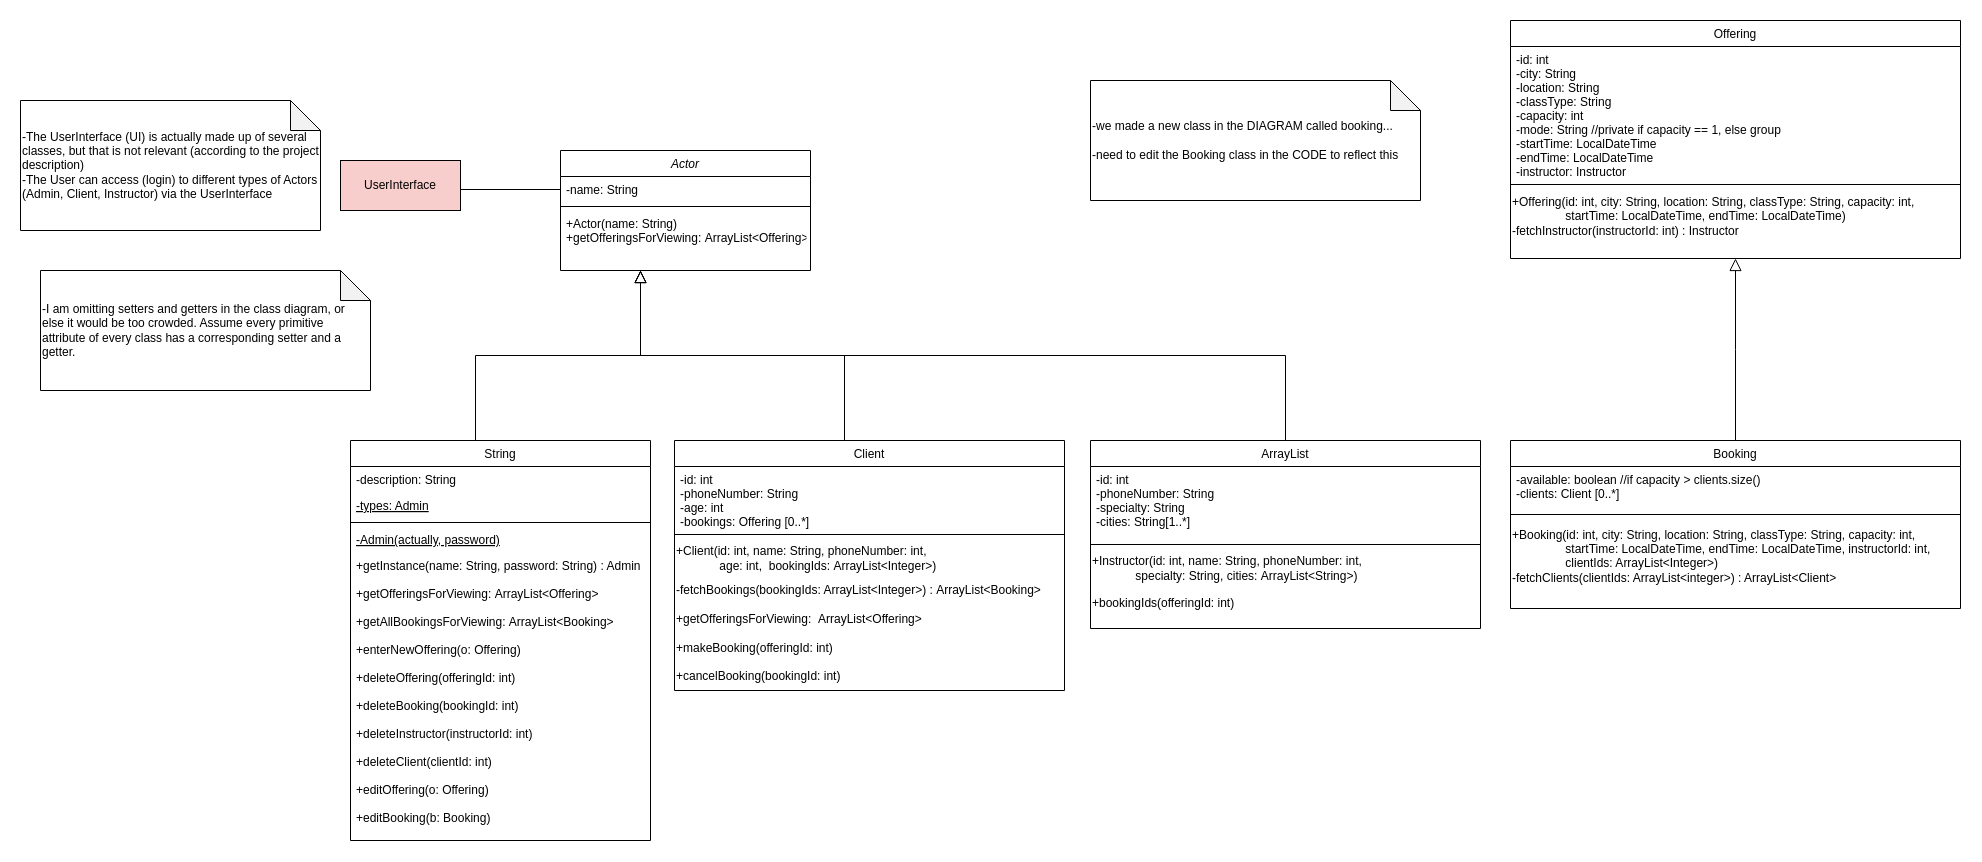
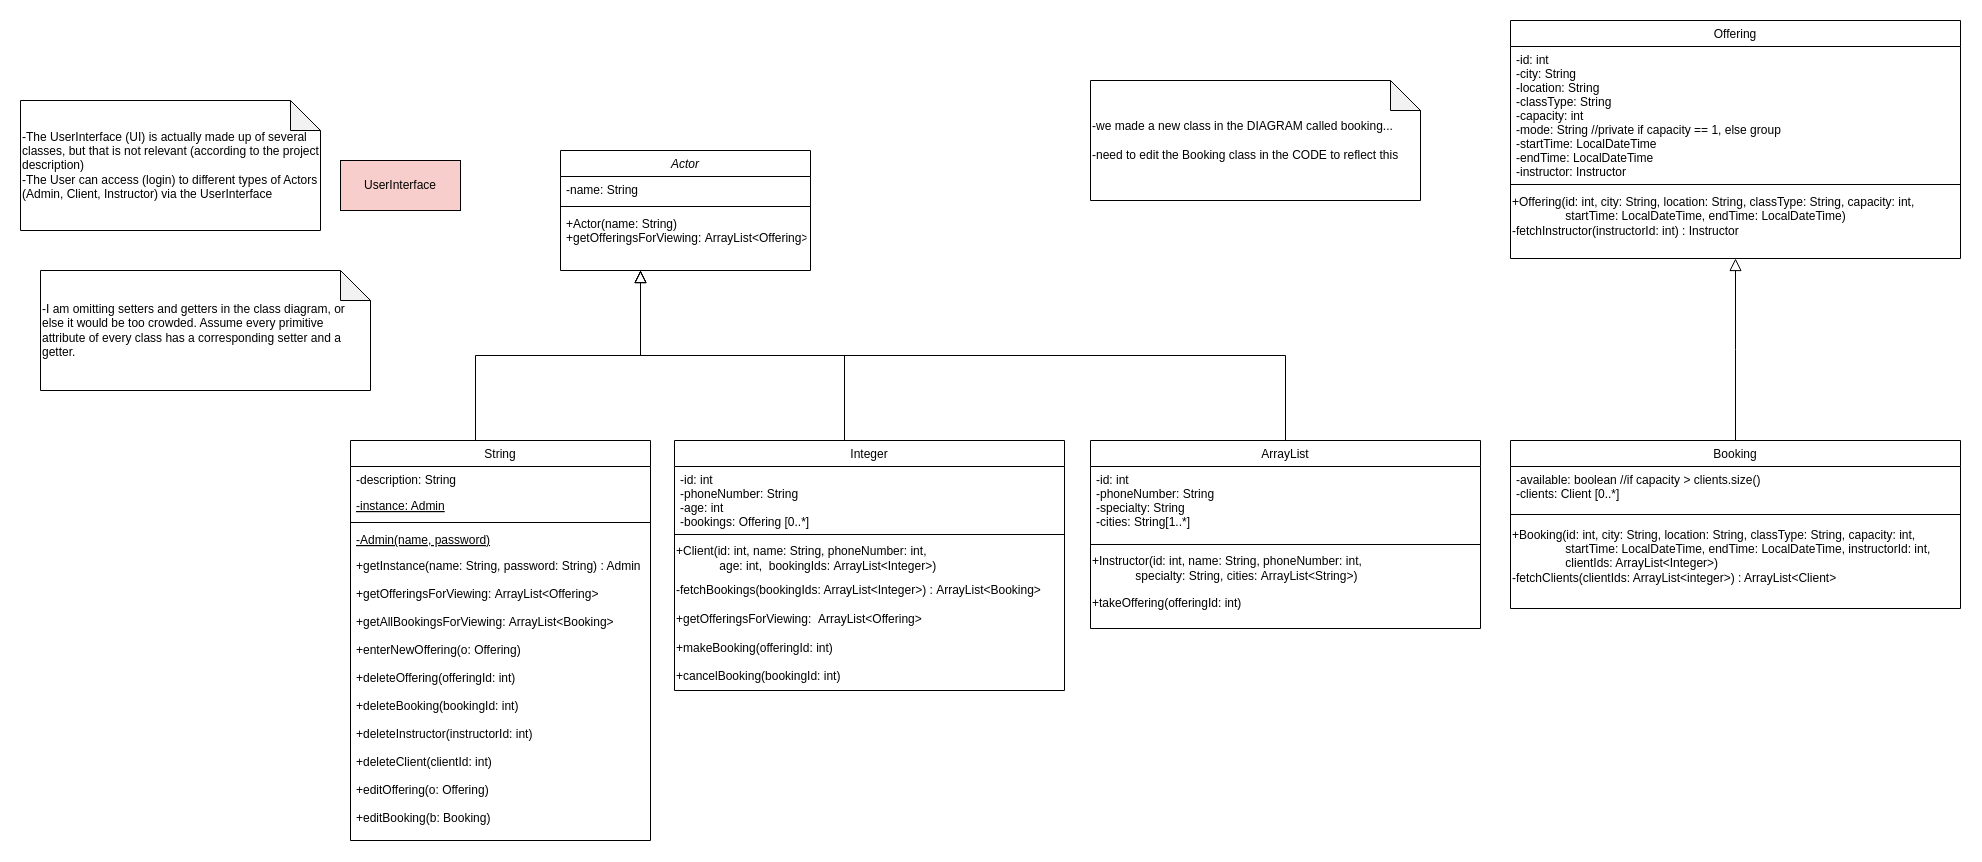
  <mxCell id="0" />
  <mxCell id="1" parent="0" />
  <mxCell id="2" value="Actor" style="swimlane;fontStyle=2;align=center;verticalAlign=top;childLayout=stackLayout;horizontal=1;startSize=26;horizontalStack=0;resizeParent=1;resizeLast=0;collapsible=1;marginBottom=0;rounded=0;shadow=0;strokeWidth=1;" parent="1" vertex="1"><mxGeometry x="560" y="150" width="250" height="120" as="geometry"><mxRectangle x="230" y="140" width="160" height="26" as="alternateBounds" /></mxGeometry></mxCell>
  <mxCell id="3" value="-name: String" style="text;align=left;verticalAlign=top;spacingLeft=4;spacingRight=4;overflow=hidden;rotatable=0;points=[[0,0.5],[1,0.5]];portConstraint=eastwest;" parent="2" vertex="1"><mxGeometry y="26" width="250" height="26" as="geometry" /></mxCell>
  <mxCell id="4" value="" style="line;html=1;strokeWidth=1;align=left;verticalAlign=middle;spacingTop=-1;spacingLeft=3;spacingRight=3;rotatable=0;labelPosition=right;points=[];portConstraint=eastwest;" parent="2" vertex="1"><mxGeometry y="52" width="250" height="8" as="geometry" /></mxCell>
  <mxCell id="5" value="+Actor(name: String)&#10;+getOfferingsForViewing: ArrayList&lt;Offering&gt;" style="text;align=left;verticalAlign=top;spacingLeft=4;spacingRight=4;overflow=hidden;rotatable=0;points=[[0,0.5],[1,0.5]];portConstraint=eastwest;fontStyle=0" parent="2" vertex="1"><mxGeometry y="60" width="250" height="60" as="geometry" /></mxCell>
  <mxCell id="6" value="String" style="swimlane;fontStyle=0;align=center;verticalAlign=top;childLayout=stackLayout;horizontal=1;startSize=26;horizontalStack=0;resizeParent=1;resizeLast=0;collapsible=1;marginBottom=0;rounded=0;shadow=0;strokeWidth=1;" parent="1" vertex="1"><mxGeometry x="350" y="440" width="300" height="400" as="geometry"><mxRectangle x="130" y="380" width="160" height="26" as="alternateBounds" /></mxGeometry></mxCell>
  <mxCell id="7" value="-description: String" style="text;align=left;verticalAlign=top;spacingLeft=4;spacingRight=4;overflow=hidden;rotatable=0;points=[[0,0.5],[1,0.5]];portConstraint=eastwest;" parent="6" vertex="1"><mxGeometry y="26" width="300" height="26" as="geometry" /></mxCell>
- <mxCell id="8" value="-types: Admin" style="text;align=left;verticalAlign=top;spacingLeft=4;spacingRight=4;overflow=hidden;rotatable=0;points=[[0,0.5],[1,0.5]];portConstraint=eastwest;rounded=0;shadow=0;html=0;fontStyle=4" parent="6" vertex="1"><mxGeometry y="52" width="300" height="26" as="geometry" /></mxCell>
+ <mxCell id="8" value="-instance: Admin" style="text;align=left;verticalAlign=top;spacingLeft=4;spacingRight=4;overflow=hidden;rotatable=0;points=[[0,0.5],[1,0.5]];portConstraint=eastwest;rounded=0;shadow=0;html=0;fontStyle=4" parent="6" vertex="1"><mxGeometry y="52" width="300" height="26" as="geometry" /></mxCell>
  <mxCell id="9" value="" style="line;html=1;strokeWidth=1;align=left;verticalAlign=middle;spacingTop=-1;spacingLeft=3;spacingRight=3;rotatable=0;labelPosition=right;points=[];portConstraint=eastwest;" parent="6" vertex="1"><mxGeometry y="78" width="300" height="8" as="geometry" /></mxCell>
- <mxCell id="10" value="-Admin(actually, password)" style="text;align=left;verticalAlign=top;spacingLeft=4;spacingRight=4;overflow=hidden;rotatable=0;points=[[0,0.5],[1,0.5]];portConstraint=eastwest;fontStyle=4" parent="6" vertex="1"><mxGeometry y="86" width="300" height="26" as="geometry" /></mxCell>
+ <mxCell id="10" value="-Admin(name, password)" style="text;align=left;verticalAlign=top;spacingLeft=4;spacingRight=4;overflow=hidden;rotatable=0;points=[[0,0.5],[1,0.5]];portConstraint=eastwest;fontStyle=4" parent="6" vertex="1"><mxGeometry y="86" width="300" height="26" as="geometry" /></mxCell>
  <mxCell id="11" value="+getInstance(name: String, password: String) : Admin&#10;&#10;+getOfferingsForViewing: ArrayList&lt;Offering&gt;&#10;&#10;+getAllBookingsForViewing: ArrayList&lt;Booking&gt;&#10;&#10;+enterNewOffering(o: Offering)&#10;&#10;+deleteOffering(offeringId: int)&#10;&#10;+deleteBooking(bookingId: int)&#10;&#10;+deleteInstructor(instructorId: int)&#10;&#10;+deleteClient(clientId: int)&#10;&#10;+editOffering(o: Offering)&#10;&#10;+editBooking(b: Booking)" style="text;align=left;verticalAlign=top;spacingLeft=4;spacingRight=4;overflow=hidden;rotatable=0;points=[[0,0.5],[1,0.5]];portConstraint=eastwest;fontStyle=0" parent="6" vertex="1"><mxGeometry y="112" width="300" height="288" as="geometry" /></mxCell>
  <mxCell id="12" value="" style="endArrow=block;endSize=10;endFill=0;shadow=0;strokeWidth=1;rounded=0;curved=0;edgeStyle=elbowEdgeStyle;elbow=vertical;" parent="1" edge="1"><mxGeometry width="160" relative="1" as="geometry"><mxPoint x="475" y="440" as="sourcePoint" /><mxPoint x="640" y="270" as="targetPoint" /></mxGeometry></mxCell>
- <mxCell id="13" value="Client" style="swimlane;fontStyle=0;align=center;verticalAlign=top;childLayout=stackLayout;horizontal=1;startSize=26;horizontalStack=0;resizeParent=1;resizeLast=0;collapsible=1;marginBottom=0;rounded=0;shadow=0;strokeWidth=1;" parent="1" vertex="1"><mxGeometry x="674" y="440" width="390" height="250" as="geometry"><mxRectangle x="340" y="380" width="170" height="26" as="alternateBounds" /></mxGeometry></mxCell>
+ <mxCell id="13" value="Integer" style="swimlane;fontStyle=0;align=center;verticalAlign=top;childLayout=stackLayout;horizontal=1;startSize=26;horizontalStack=0;resizeParent=1;resizeLast=0;collapsible=1;marginBottom=0;rounded=0;shadow=0;strokeWidth=1;" parent="1" vertex="1"><mxGeometry x="674" y="440" width="390" height="250" as="geometry"><mxRectangle x="340" y="380" width="170" height="26" as="alternateBounds" /></mxGeometry></mxCell>
  <mxCell id="14" value="-id: int&#10;-phoneNumber: String&#10;-age: int&#10;-bookings: Offering [0..*]&#10;" style="text;align=left;verticalAlign=top;spacingLeft=4;spacingRight=4;overflow=hidden;rotatable=0;points=[[0,0.5],[1,0.5]];portConstraint=eastwest;" parent="13" vertex="1"><mxGeometry y="26" width="390" height="64" as="geometry" /></mxCell>
  <mxCell id="15" value="" style="line;html=1;strokeWidth=1;align=left;verticalAlign=middle;spacingTop=-1;spacingLeft=3;spacingRight=3;rotatable=0;labelPosition=right;points=[];portConstraint=eastwest;" parent="13" vertex="1"><mxGeometry y="90" width="390" height="8" as="geometry" /></mxCell>
  <mxCell id="16" value="+Client(id: int, name: String, phoneNumber: int,&amp;nbsp;&lt;div&gt;&lt;span style=&quot;white-space: pre;&quot;&gt;&#09;&lt;/span&gt;&amp;nbsp; &amp;nbsp; &amp;nbsp;age: int,&amp;nbsp; bookingIds:&amp;nbsp;&lt;span style=&quot;background-color: initial;&quot;&gt;ArrayList&amp;lt;Integer&amp;gt;)&lt;/span&gt;&lt;span style=&quot;background-color: initial;&quot;&gt;&amp;nbsp;&lt;/span&gt;&lt;/div&gt;" style="text;html=1;align=left;verticalAlign=middle;resizable=0;points=[];autosize=1;strokeColor=none;fillColor=none;" parent="13" vertex="1"><mxGeometry y="98" width="390" height="40" as="geometry" /></mxCell>
  <mxCell id="17" value="-fetchBookings(bookingIds: ArrayList&amp;lt;Integer&amp;gt;) :&amp;nbsp;&lt;span style=&quot;white-space-collapse: preserve; background-color: initial;&quot;&gt;ArrayList&amp;lt;Booking&amp;gt;&lt;/span&gt;&lt;div&gt;&lt;span style=&quot;white-space-collapse: preserve; background-color: initial;&quot;&gt;&lt;br&gt;&lt;/span&gt;&lt;/div&gt;&lt;div&gt;&lt;div&gt;+getOfferingsForViewing:&amp;nbsp;&lt;span style=&quot;background-color: initial;&quot;&gt;&amp;nbsp;ArrayList&amp;lt;Offering&amp;gt;&lt;/span&gt;&lt;/div&gt;&lt;div&gt;&lt;br&gt;&lt;/div&gt;+makeBooking(offeringId: int)&lt;/div&gt;&lt;div&gt;&lt;span style=&quot;background-color: initial;&quot;&gt;&lt;br&gt;&lt;/span&gt;&lt;/div&gt;&lt;div&gt;+cancelBooking(bookingId: int)&lt;/div&gt;" style="text;html=1;align=left;verticalAlign=middle;resizable=0;points=[];autosize=1;strokeColor=none;fillColor=none;" parent="13" vertex="1"><mxGeometry y="138" width="390" height="110" as="geometry" /></mxCell>
  <mxCell id="18" value="" style="endArrow=block;endSize=10;endFill=0;shadow=0;strokeWidth=1;rounded=0;curved=0;edgeStyle=elbowEdgeStyle;elbow=vertical;" parent="1" edge="1"><mxGeometry width="160" relative="1" as="geometry"><mxPoint x="844" y="440" as="sourcePoint" /><mxPoint x="640" y="270" as="targetPoint" /></mxGeometry></mxCell>
  <mxCell id="19" value="UserInterface" style="rounded=0;whiteSpace=wrap;html=1;fillColor=#f8cecc;" parent="1" vertex="1"><mxGeometry y="160" width="120" height="50" as="geometry" x="340" /></mxCell>
  <mxCell id="20" value="-I am omitting setters and getters in the class diagram, or else it would be too crowded. Assume every primitive attribute of every class has a corresponding setter and a getter.&lt;div&gt;&lt;/div&gt;" style="shape=note;whiteSpace=wrap;html=1;backgroundOutline=1;darkOpacity=0.05;align=left;" parent="1" vertex="1"><mxGeometry x="40" y="270" width="330" height="120" as="geometry" /></mxCell>
  <mxCell id="21" value="&lt;div&gt;-The UserInterface (UI) is actually made up of several classes, but that is not relevant (according to the project description)&lt;/div&gt;-The User can access (login) to different types of Actors (Admin, Client, Instructor) via the UserInterface" style="shape=note;whiteSpace=wrap;html=1;backgroundOutline=1;darkOpacity=0.05;align=left;" parent="1" vertex="1"><mxGeometry x="20" y="100" width="300" height="130" as="geometry" /></mxCell>
- <mxCell id="22" value="" style="endArrow=none;html=1;rounded=0;exitX=1;exitY=0.58;exitDx=0;exitDy=0;exitPerimeter=0;entryX=0;entryY=0.5;entryDx=0;entryDy=0;" parent="1" source="19" target="3" edge="1"><mxGeometry width="50" height="50" relative="1" as="geometry"><mxPoint x="600" y="290" as="sourcePoint" /><mxPoint x="650" y="240" as="targetPoint" /></mxGeometry></mxCell>
  <mxCell id="23" value="" style="endArrow=block;endSize=10;endFill=0;shadow=0;strokeWidth=1;rounded=0;curved=0;edgeStyle=elbowEdgeStyle;elbow=vertical;exitX=0.5;exitY=0;exitDx=0;exitDy=0;" parent="1" source="24" edge="1"><mxGeometry width="160" relative="1" as="geometry"><mxPoint x="1240" y="440" as="sourcePoint" /><mxPoint x="640" y="270" as="targetPoint" /></mxGeometry></mxCell>
  <mxCell id="24" value="ArrayList" style="swimlane;fontStyle=0;align=center;verticalAlign=top;childLayout=stackLayout;horizontal=1;startSize=26;horizontalStack=0;resizeParent=1;resizeLast=0;collapsible=1;marginBottom=0;rounded=0;shadow=0;strokeWidth=1;" parent="1" vertex="1"><mxGeometry x="1090" y="440" width="390" height="188" as="geometry"><mxRectangle x="340" y="380" width="170" height="26" as="alternateBounds" /></mxGeometry></mxCell>
  <mxCell id="25" value="-id: int&#10;-phoneNumber: String&#10;-specialty: String&#10;-cities: String[1..*]&#10;" style="text;align=left;verticalAlign=top;spacingLeft=4;spacingRight=4;overflow=hidden;rotatable=0;points=[[0,0.5],[1,0.5]];portConstraint=eastwest;" parent="24" vertex="1"><mxGeometry y="26" width="390" height="74" as="geometry" /></mxCell>
  <mxCell id="26" value="" style="line;html=1;strokeWidth=1;align=left;verticalAlign=middle;spacingTop=-1;spacingLeft=3;spacingRight=3;rotatable=0;labelPosition=right;points=[];portConstraint=eastwest;" parent="24" vertex="1"><mxGeometry y="100" width="390" height="8" as="geometry" /></mxCell>
  <mxCell id="27" value="+Instructor(id: int, name: String, phoneNumber: int,&amp;nbsp;&lt;div&gt;&lt;span style=&quot;white-space: pre;&quot;&gt;&#09;&lt;/span&gt;&amp;nbsp; &amp;nbsp; &amp;nbsp;specialty: String, cities:&amp;nbsp;&lt;span style=&quot;background-color: initial;&quot;&gt;ArrayList&amp;lt;String&amp;gt;)&lt;/span&gt;&lt;span style=&quot;background-color: initial;&quot;&gt;&amp;nbsp;&lt;/span&gt;&lt;/div&gt;" style="text;html=1;align=left;verticalAlign=middle;resizable=0;points=[];autosize=1;strokeColor=none;fillColor=none;" parent="24" vertex="1"><mxGeometry y="108" width="390" height="40" as="geometry" /></mxCell>
- <mxCell id="28" value="+bookingIds(offeringId: int&lt;span style=&quot;background-color: initial;&quot;&gt;)&lt;/span&gt;&lt;span style=&quot;background-color: initial;&quot;&gt;&amp;nbsp;&lt;/span&gt;" style="text;html=1;align=left;verticalAlign=middle;resizable=0;points=[];autosize=1;strokeColor=none;fillColor=none;" vertex="1" parent="24"><mxGeometry y="148" width="390" height="30" as="geometry" /></mxCell>
+ <mxCell id="28" value="+takeOffering(offeringId: int&lt;span style=&quot;background-color: initial;&quot;&gt;)&lt;/span&gt;&lt;span style=&quot;background-color: initial;&quot;&gt;&amp;nbsp;&lt;/span&gt;" style="text;html=1;align=left;verticalAlign=middle;resizable=0;points=[];autosize=1;strokeColor=none;fillColor=none;" vertex="1" parent="24"><mxGeometry y="148" width="390" height="30" as="geometry" /></mxCell>
  <mxCell id="29" value="Offering" style="swimlane;fontStyle=0;align=center;verticalAlign=top;childLayout=stackLayout;horizontal=1;startSize=26;horizontalStack=0;resizeParent=1;resizeLast=0;collapsible=1;marginBottom=0;rounded=0;shadow=0;strokeWidth=1;" parent="1" vertex="1"><mxGeometry x="1510" y="20" width="450" height="238" as="geometry"><mxRectangle x="340" y="380" width="170" height="26" as="alternateBounds" /></mxGeometry></mxCell>
  <mxCell id="30" value="-id: int&#10;-city: String&#10;-location: String&#10;-classType: String&#10;-capacity: int&#10;-mode: String //private if capacity == 1, else group&#10;-startTime: LocalDateTime&#10;-endTime: LocalDateTime&#10;-instructor: Instructor&#10;" style="text;align=left;verticalAlign=top;spacingLeft=4;spacingRight=4;overflow=hidden;rotatable=0;points=[[0,0.5],[1,0.5]];portConstraint=eastwest;" parent="29" vertex="1"><mxGeometry y="26" width="450" height="134" as="geometry" /></mxCell>
  <mxCell id="31" value="" style="line;html=1;strokeWidth=1;align=left;verticalAlign=middle;spacingTop=-1;spacingLeft=3;spacingRight=3;rotatable=0;labelPosition=right;points=[];portConstraint=eastwest;" parent="29" vertex="1"><mxGeometry y="160" width="450" height="8" as="geometry" /></mxCell>
  <mxCell id="32" value="&lt;div&gt;&lt;span style=&quot;background-color: initial;&quot;&gt;+Offering(id: int, city: String, location: String, classType: String, capacity: int,&lt;/span&gt;&lt;/div&gt;&lt;div&gt;&lt;div&gt;&lt;span style=&quot;white-space-collapse: preserve;&quot;&gt;&#09;&lt;/span&gt;&lt;span style=&quot;white-space-collapse: preserve;&quot;&gt;&#09;&lt;/span&gt;startTime: LocalDateTime, endTime: LocalDateTime&lt;span style=&quot;background-color: initial;&quot;&gt;)&lt;/span&gt;&lt;/div&gt;&lt;/div&gt;&lt;div&gt;-fetchInstructor(instructorId: int&lt;span style=&quot;background-color: initial;&quot;&gt;) : Instructor&lt;/span&gt;&lt;/div&gt;&lt;div&gt;&lt;span style=&quot;background-color: initial;&quot;&gt;&lt;br&gt;&lt;/span&gt;&lt;/div&gt;" style="text;html=1;align=left;verticalAlign=middle;resizable=0;points=[];autosize=1;strokeColor=none;fillColor=none;" parent="29" vertex="1"><mxGeometry y="168" width="450" height="70" as="geometry" /></mxCell>
  <mxCell id="33" value="-we made a new class in the DIAGRAM called booking...&lt;div&gt;&lt;br&gt;&lt;/div&gt;&lt;div&gt;-need to edit the Booking class in the CODE to reflect this&lt;/div&gt;" style="shape=note;whiteSpace=wrap;html=1;backgroundOutline=1;darkOpacity=0.05;align=left;" vertex="1" parent="1"><mxGeometry x="1090" y="80" width="330" height="120" as="geometry" /></mxCell>
  <mxCell id="34" value="Booking" style="swimlane;fontStyle=0;align=center;verticalAlign=top;childLayout=stackLayout;horizontal=1;startSize=26;horizontalStack=0;resizeParent=1;resizeLast=0;collapsible=1;marginBottom=0;rounded=0;shadow=0;strokeWidth=1;" vertex="1" parent="1"><mxGeometry x="1510" y="440" width="450" height="168" as="geometry"><mxRectangle x="340" y="380" width="170" height="26" as="alternateBounds" /></mxGeometry></mxCell>
  <mxCell id="35" value="-available: boolean //if capacity &gt; clients.size() &#10;-clients: Client [0..*]&#10;" style="text;align=left;verticalAlign=top;spacingLeft=4;spacingRight=4;overflow=hidden;rotatable=0;points=[[0,0.5],[1,0.5]];portConstraint=eastwest;" vertex="1" parent="34"><mxGeometry y="26" width="450" height="44" as="geometry" /></mxCell>
  <mxCell id="36" value="" style="line;html=1;strokeWidth=1;align=left;verticalAlign=middle;spacingTop=-1;spacingLeft=3;spacingRight=3;rotatable=0;labelPosition=right;points=[];portConstraint=eastwest;" vertex="1" parent="34"><mxGeometry y="70" width="450" height="8" as="geometry" /></mxCell>
  <mxCell id="37" value="+Booking(id: int, city: String, location: String, classType: String, capacity: int,&lt;div&gt;&lt;span style=&quot;white-space: pre;&quot;&gt;&#09;&lt;/span&gt;&lt;span style=&quot;white-space: pre;&quot;&gt;&#09;&lt;/span&gt;startTime: LocalDateTime, endTime: LocalDateTime, instructorId: int,&amp;nbsp;&lt;br&gt;&lt;/div&gt;&lt;div&gt;&lt;span style=&quot;white-space: pre;&quot;&gt;&#09;&lt;/span&gt;&lt;span style=&quot;white-space: pre;&quot;&gt;&#09;&lt;/span&gt;clientIds: ArrayList&amp;lt;Integer&amp;gt;)&lt;br&gt;&lt;/div&gt;&lt;div&gt;-fetchClients(clientIds: ArrayList&amp;lt;integer&amp;gt;&lt;span style=&quot;background-color: initial;&quot;&gt;) : ArrayList&amp;lt;Client&amp;gt;&lt;/span&gt;&lt;/div&gt;&lt;div&gt;&lt;br&gt;&lt;/div&gt;" style="text;html=1;align=left;verticalAlign=middle;resizable=0;points=[];autosize=1;strokeColor=none;fillColor=none;" vertex="1" parent="34"><mxGeometry y="78" width="450" height="90" as="geometry" /></mxCell>
  <mxCell id="38" value="" style="endArrow=block;endSize=10;endFill=0;shadow=0;strokeWidth=1;rounded=0;curved=0;edgeStyle=elbowEdgeStyle;elbow=vertical;exitX=0.5;exitY=0;exitDx=0;exitDy=0;" edge="1" parent="1" source="34" target="32"><mxGeometry width="160" relative="1" as="geometry"><mxPoint x="2315" y="480" as="sourcePoint" /><mxPoint x="1670" y="310" as="targetPoint" /></mxGeometry></mxCell>
